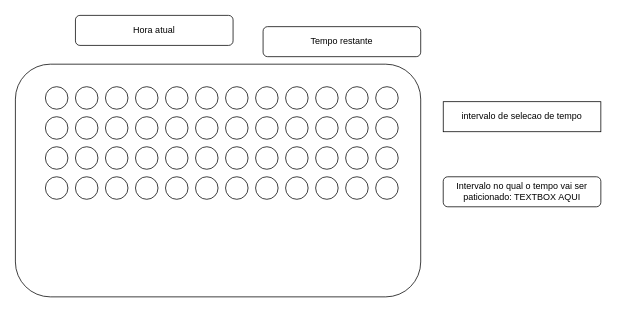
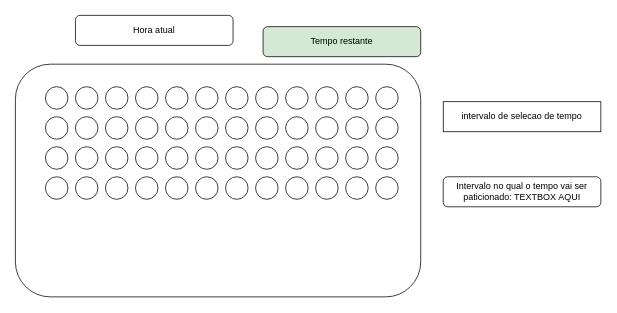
  <mxCell id="0" />
  <mxCell id="1" parent="0" />
  <mxCell id="2" value="" style="rounded=1;whiteSpace=wrap;html=1;" vertex="1" parent="1"><mxGeometry x="20" y="85" width="540" height="310" as="geometry" /></mxCell>
  <mxCell id="3" value="Intervalo no qual o tempo vai ser paticionado: TEXTBOX AQUI" style="rounded=1;whiteSpace=wrap;html=1;" vertex="1" parent="1"><mxGeometry x="590" y="235" width="210" height="40" as="geometry" /></mxCell>
  <mxCell id="4" value="Hora atual" style="rounded=1;whiteSpace=wrap;html=1;" vertex="1" parent="1"><mxGeometry x="100" y="20" width="210" height="40" as="geometry" /></mxCell>
  <mxCell id="5" value="" style="ellipse;whiteSpace=wrap;html=1;aspect=fixed;" vertex="1" parent="1"><mxGeometry x="60" y="115" width="30" height="30" as="geometry" /></mxCell>
  <mxCell id="6" value="" style="ellipse;whiteSpace=wrap;html=1;aspect=fixed;" vertex="1" parent="1"><mxGeometry x="100" y="115" width="30" height="30" as="geometry" /></mxCell>
  <mxCell id="7" value="" style="ellipse;whiteSpace=wrap;html=1;aspect=fixed;" vertex="1" parent="1"><mxGeometry x="140" y="115" width="30" height="30" as="geometry" /></mxCell>
  <mxCell id="8" value="" style="ellipse;whiteSpace=wrap;html=1;aspect=fixed;" vertex="1" parent="1"><mxGeometry x="180" y="115" width="30" height="30" as="geometry" /></mxCell>
  <mxCell id="9" value="" style="ellipse;whiteSpace=wrap;html=1;aspect=fixed;" vertex="1" parent="1"><mxGeometry x="220" y="115" width="30" height="30" as="geometry" /></mxCell>
  <mxCell id="10" value="" style="ellipse;whiteSpace=wrap;html=1;aspect=fixed;" vertex="1" parent="1"><mxGeometry x="260" y="115" width="30" height="30" as="geometry" /></mxCell>
  <mxCell id="11" value="" style="ellipse;whiteSpace=wrap;html=1;aspect=fixed;" vertex="1" parent="1"><mxGeometry x="300" y="115" width="30" height="30" as="geometry" /></mxCell>
  <mxCell id="12" value="" style="ellipse;whiteSpace=wrap;html=1;aspect=fixed;" vertex="1" parent="1"><mxGeometry x="340" y="115" width="30" height="30" as="geometry" /></mxCell>
  <mxCell id="13" value="" style="ellipse;whiteSpace=wrap;html=1;aspect=fixed;" vertex="1" parent="1"><mxGeometry x="380" y="115" width="30" height="30" as="geometry" /></mxCell>
  <mxCell id="14" value="" style="ellipse;whiteSpace=wrap;html=1;aspect=fixed;" vertex="1" parent="1"><mxGeometry x="460" y="115" width="30" height="30" as="geometry" /></mxCell>
  <mxCell id="15" value="" style="ellipse;whiteSpace=wrap;html=1;aspect=fixed;" vertex="1" parent="1"><mxGeometry x="500" y="115" width="30" height="30" as="geometry" /></mxCell>
  <mxCell id="16" value="" style="ellipse;whiteSpace=wrap;html=1;aspect=fixed;" vertex="1" parent="1"><mxGeometry x="420" y="115" width="30" height="30" as="geometry" /></mxCell>
  <mxCell id="17" value="" style="ellipse;whiteSpace=wrap;html=1;aspect=fixed;" vertex="1" parent="1"><mxGeometry x="60" y="155" width="30" height="30" as="geometry" /></mxCell>
  <mxCell id="18" value="" style="ellipse;whiteSpace=wrap;html=1;aspect=fixed;" vertex="1" parent="1"><mxGeometry x="100" y="155" width="30" height="30" as="geometry" /></mxCell>
  <mxCell id="19" value="" style="ellipse;whiteSpace=wrap;html=1;aspect=fixed;" vertex="1" parent="1"><mxGeometry x="140" y="155" width="30" height="30" as="geometry" /></mxCell>
  <mxCell id="20" value="" style="ellipse;whiteSpace=wrap;html=1;aspect=fixed;" vertex="1" parent="1"><mxGeometry x="180" y="155" width="30" height="30" as="geometry" /></mxCell>
  <mxCell id="21" value="" style="ellipse;whiteSpace=wrap;html=1;aspect=fixed;" vertex="1" parent="1"><mxGeometry x="220" y="155" width="30" height="30" as="geometry" /></mxCell>
  <mxCell id="22" value="" style="ellipse;whiteSpace=wrap;html=1;aspect=fixed;" vertex="1" parent="1"><mxGeometry x="260" y="155" width="30" height="30" as="geometry" /></mxCell>
  <mxCell id="23" value="" style="ellipse;whiteSpace=wrap;html=1;aspect=fixed;" vertex="1" parent="1"><mxGeometry x="300" y="155" width="30" height="30" as="geometry" /></mxCell>
  <mxCell id="24" value="" style="ellipse;whiteSpace=wrap;html=1;aspect=fixed;" vertex="1" parent="1"><mxGeometry x="340" y="155" width="30" height="30" as="geometry" /></mxCell>
  <mxCell id="25" value="" style="ellipse;whiteSpace=wrap;html=1;aspect=fixed;" vertex="1" parent="1"><mxGeometry x="380" y="155" width="30" height="30" as="geometry" /></mxCell>
  <mxCell id="26" value="" style="ellipse;whiteSpace=wrap;html=1;aspect=fixed;" vertex="1" parent="1"><mxGeometry x="460" y="155" width="30" height="30" as="geometry" /></mxCell>
  <mxCell id="27" value="" style="ellipse;whiteSpace=wrap;html=1;aspect=fixed;" vertex="1" parent="1"><mxGeometry x="500" y="155" width="30" height="30" as="geometry" /></mxCell>
  <mxCell id="28" value="" style="ellipse;whiteSpace=wrap;html=1;aspect=fixed;" vertex="1" parent="1"><mxGeometry x="420" y="155" width="30" height="30" as="geometry" /></mxCell>
  <mxCell id="29" value="" style="ellipse;whiteSpace=wrap;html=1;aspect=fixed;" vertex="1" parent="1"><mxGeometry x="60" y="195" width="30" height="30" as="geometry" /></mxCell>
  <mxCell id="30" value="" style="ellipse;whiteSpace=wrap;html=1;aspect=fixed;" vertex="1" parent="1"><mxGeometry x="100" y="195" width="30" height="30" as="geometry" /></mxCell>
  <mxCell id="31" value="" style="ellipse;whiteSpace=wrap;html=1;aspect=fixed;" vertex="1" parent="1"><mxGeometry x="140" y="195" width="30" height="30" as="geometry" /></mxCell>
  <mxCell id="32" value="" style="ellipse;whiteSpace=wrap;html=1;aspect=fixed;" vertex="1" parent="1"><mxGeometry x="180" y="195" width="30" height="30" as="geometry" /></mxCell>
  <mxCell id="33" value="" style="ellipse;whiteSpace=wrap;html=1;aspect=fixed;" vertex="1" parent="1"><mxGeometry x="220" y="195" width="30" height="30" as="geometry" /></mxCell>
  <mxCell id="34" value="" style="ellipse;whiteSpace=wrap;html=1;aspect=fixed;" vertex="1" parent="1"><mxGeometry x="260" y="195" width="30" height="30" as="geometry" /></mxCell>
  <mxCell id="35" value="" style="ellipse;whiteSpace=wrap;html=1;aspect=fixed;" vertex="1" parent="1"><mxGeometry x="300" y="195" width="30" height="30" as="geometry" /></mxCell>
  <mxCell id="36" value="" style="ellipse;whiteSpace=wrap;html=1;aspect=fixed;" vertex="1" parent="1"><mxGeometry x="340" y="195" width="30" height="30" as="geometry" /></mxCell>
  <mxCell id="37" value="" style="ellipse;whiteSpace=wrap;html=1;aspect=fixed;" vertex="1" parent="1"><mxGeometry x="380" y="195" width="30" height="30" as="geometry" /></mxCell>
  <mxCell id="38" value="" style="ellipse;whiteSpace=wrap;html=1;aspect=fixed;" vertex="1" parent="1"><mxGeometry x="460" y="195" width="30" height="30" as="geometry" /></mxCell>
  <mxCell id="39" value="" style="ellipse;whiteSpace=wrap;html=1;aspect=fixed;" vertex="1" parent="1"><mxGeometry x="500" y="195" width="30" height="30" as="geometry" /></mxCell>
  <mxCell id="40" value="" style="ellipse;whiteSpace=wrap;html=1;aspect=fixed;" vertex="1" parent="1"><mxGeometry x="420" y="195" width="30" height="30" as="geometry" /></mxCell>
  <mxCell id="41" value="" style="ellipse;whiteSpace=wrap;html=1;aspect=fixed;" vertex="1" parent="1"><mxGeometry x="60" y="235" width="30" height="30" as="geometry" /></mxCell>
  <mxCell id="42" value="" style="ellipse;whiteSpace=wrap;html=1;aspect=fixed;" vertex="1" parent="1"><mxGeometry x="100" y="235" width="30" height="30" as="geometry" /></mxCell>
  <mxCell id="43" value="" style="ellipse;whiteSpace=wrap;html=1;aspect=fixed;" vertex="1" parent="1"><mxGeometry x="140" y="235" width="30" height="30" as="geometry" /></mxCell>
  <mxCell id="44" value="" style="ellipse;whiteSpace=wrap;html=1;aspect=fixed;" vertex="1" parent="1"><mxGeometry x="180" y="235" width="30" height="30" as="geometry" /></mxCell>
  <mxCell id="45" value="" style="ellipse;whiteSpace=wrap;html=1;aspect=fixed;" vertex="1" parent="1"><mxGeometry x="220" y="235" width="30" height="30" as="geometry" /></mxCell>
  <mxCell id="46" value="" style="ellipse;whiteSpace=wrap;html=1;aspect=fixed;" vertex="1" parent="1"><mxGeometry x="260" y="235" width="30" height="30" as="geometry" /></mxCell>
  <mxCell id="47" value="" style="ellipse;whiteSpace=wrap;html=1;aspect=fixed;" vertex="1" parent="1"><mxGeometry x="300" y="235" width="30" height="30" as="geometry" /></mxCell>
  <mxCell id="48" value="" style="ellipse;whiteSpace=wrap;html=1;aspect=fixed;" vertex="1" parent="1"><mxGeometry x="340" y="235" width="30" height="30" as="geometry" /></mxCell>
  <mxCell id="49" value="" style="ellipse;whiteSpace=wrap;html=1;aspect=fixed;" vertex="1" parent="1"><mxGeometry x="380" y="235" width="30" height="30" as="geometry" /></mxCell>
  <mxCell id="50" value="" style="ellipse;whiteSpace=wrap;html=1;aspect=fixed;" vertex="1" parent="1"><mxGeometry x="460" y="235" width="30" height="30" as="geometry" /></mxCell>
  <mxCell id="51" value="" style="ellipse;whiteSpace=wrap;html=1;aspect=fixed;" vertex="1" parent="1"><mxGeometry x="500" y="235" width="30" height="30" as="geometry" /></mxCell>
  <mxCell id="52" value="" style="ellipse;whiteSpace=wrap;html=1;aspect=fixed;" vertex="1" parent="1"><mxGeometry x="420" y="235" width="30" height="30" as="geometry" /></mxCell>
  <mxCell id="53" value="intervalo de selecao de tempo" style="rounded=0;whiteSpace=wrap;html=1;" vertex="1" parent="1"><mxGeometry x="590" y="135" width="210" height="40" as="geometry" /></mxCell>
- <mxCell id="54" value="Tempo restante" style="rounded=1;whiteSpace=wrap;html=1;" vertex="1" parent="1"><mxGeometry x="350" y="35" width="210" height="40" as="geometry" /></mxCell>
+ <mxCell id="54" value="Tempo restante" style="rounded=1;whiteSpace=wrap;html=1;fillColor=#d5e8d4;" vertex="1" parent="1"><mxGeometry x="350" y="35" width="210" height="40" as="geometry" /></mxCell>
